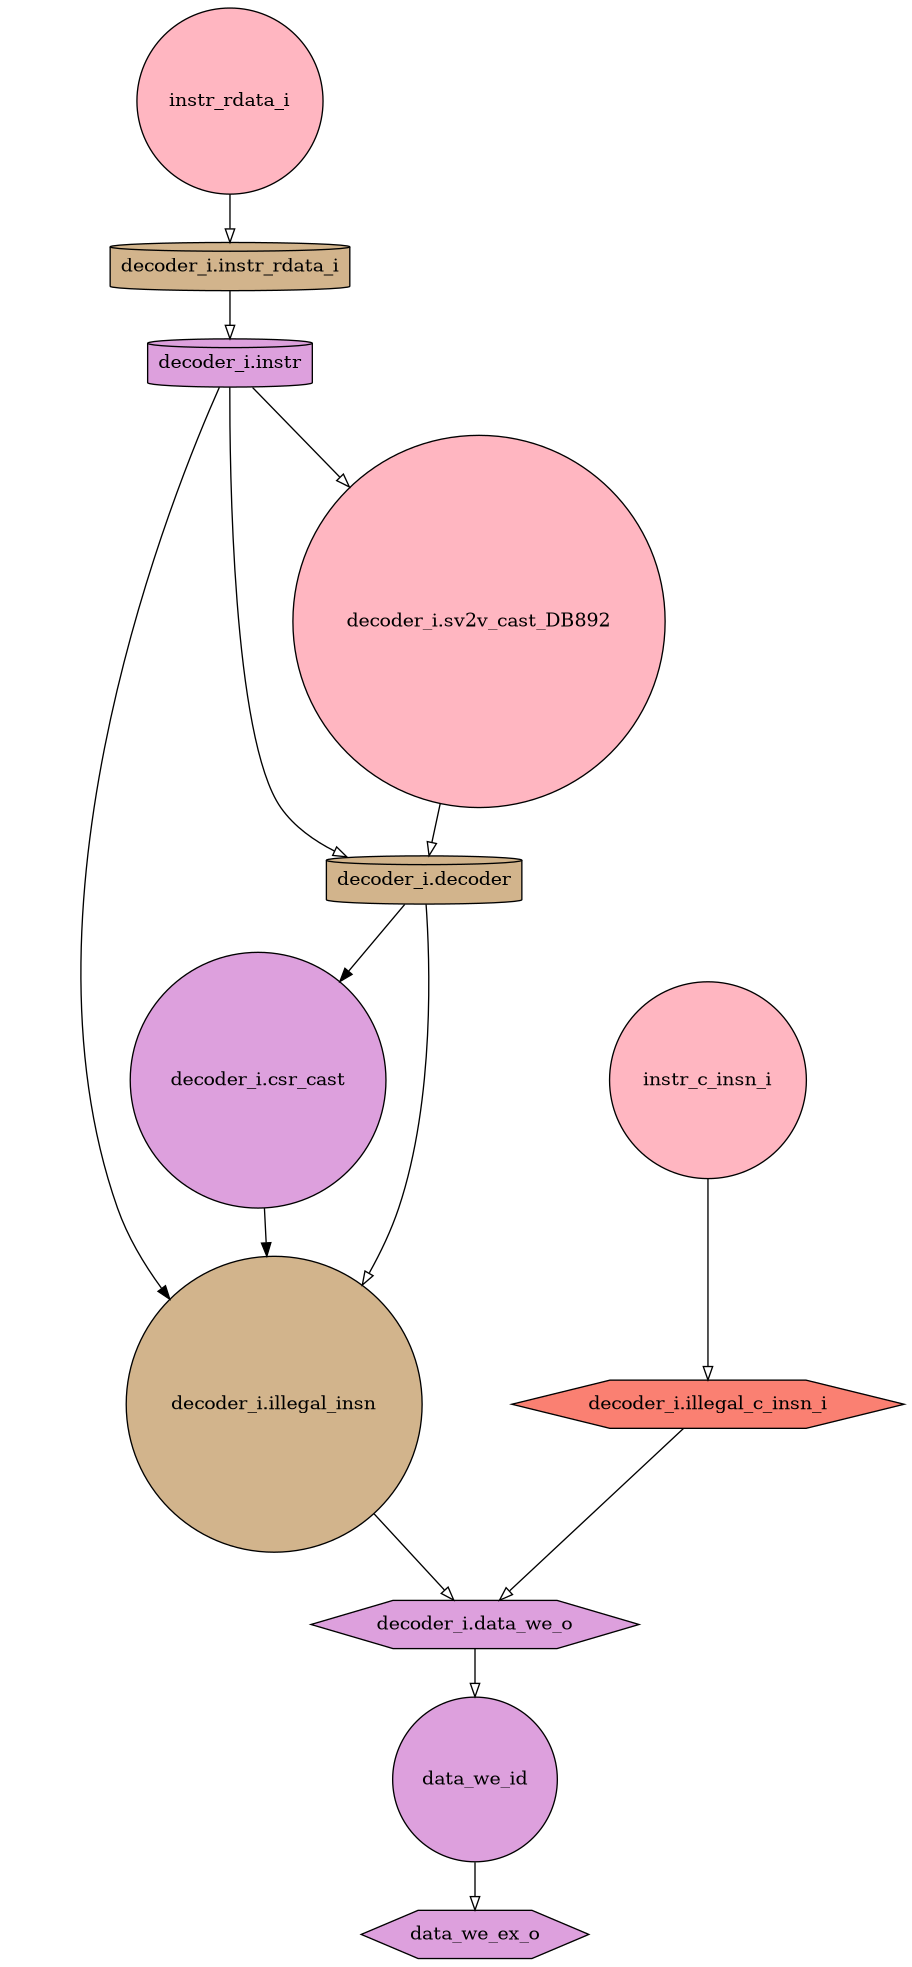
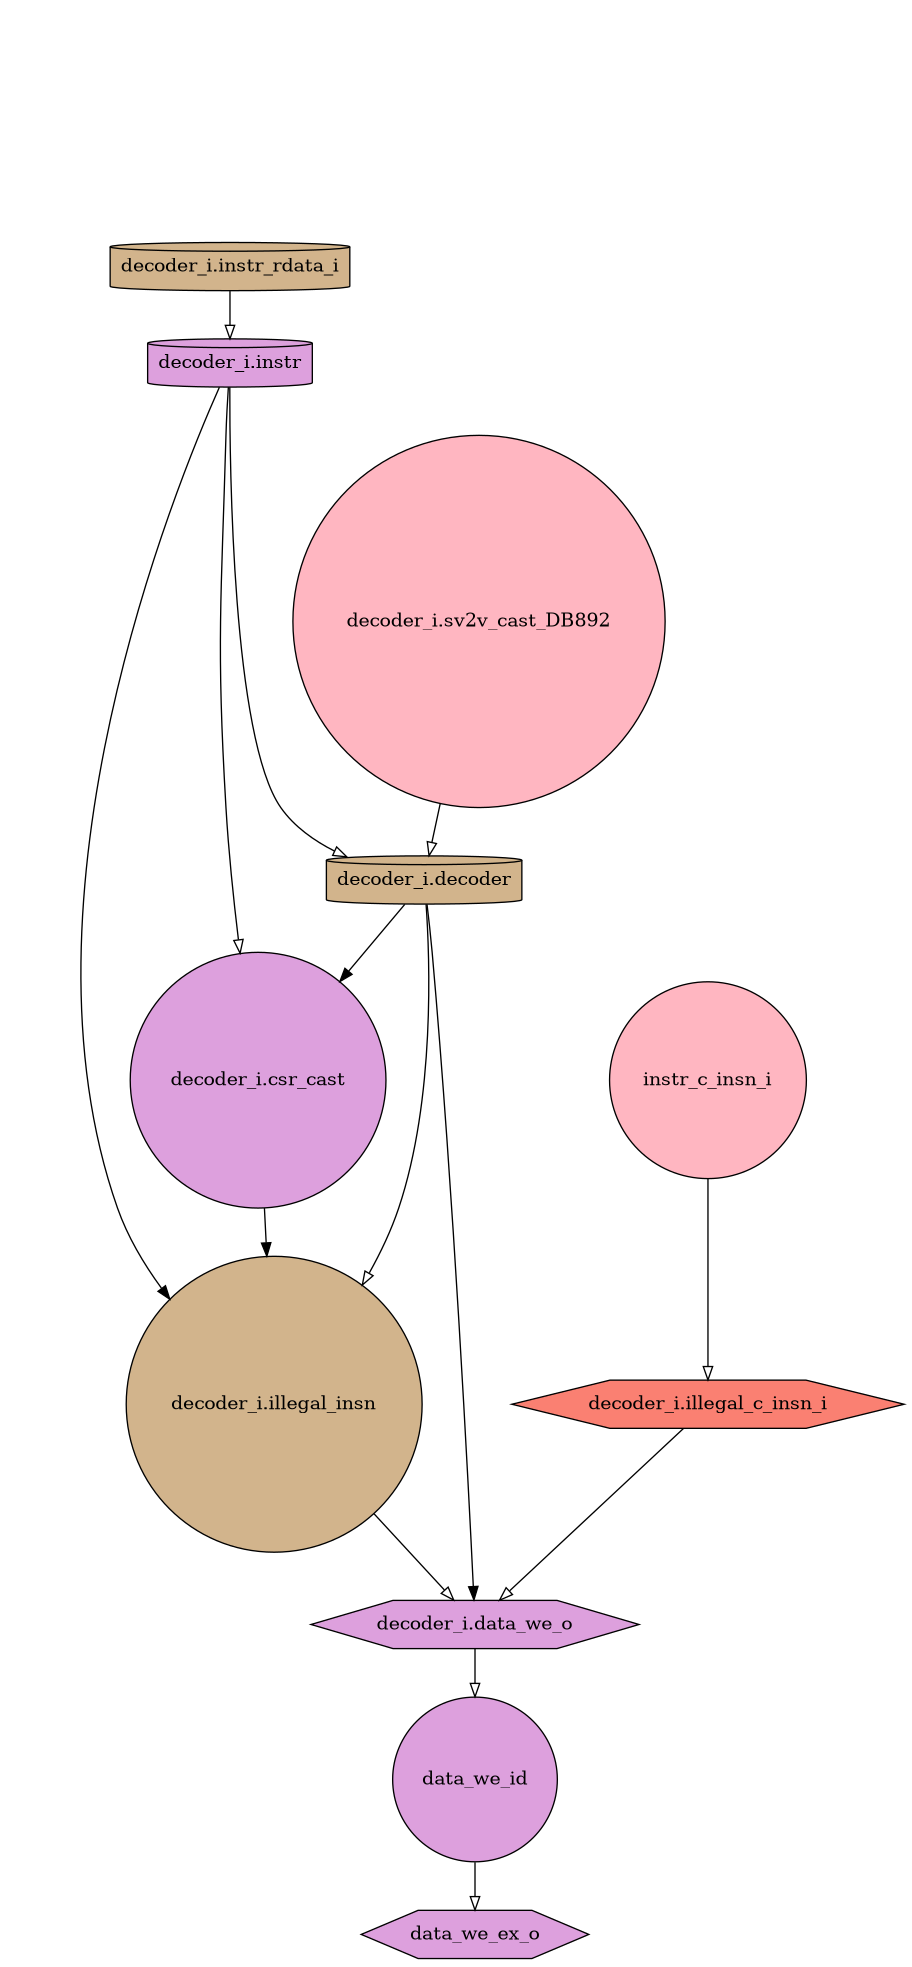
  strict digraph {
    node [complexity=11 fillcolor=plum shape=circle style=filled]
    edge [arrowhead=onormal]
-   instr_rdata_i [fillcolor=lightpink importance=0.0199183754585 rank=0.00181076140532]
    "decoder_i.instr_rdata_i" [fillcolor=tan importance=0.0184224127681 rank=0.0016747647971 shape=cylinder]
    "decoder_i.instr" [complexity=9 importance=0.0165524509866 rank=0.00183916122073 shape=cylinder]
    "decoder_i.illegal_insn" [complexity=3 fillcolor=tan importance=0.010366798844 rank=0.00345559961466]
    n5 [complexity=6 fillcolor=tan importance=0.0141215204165 label="decoder_i.decoder" rank=0.00235358673609 shape=cylinder]
    n6 [complexity=5 importance=0.0118735874928 label="decoder_i.csr_cast" rank=0.00237471749856]
    "decoder_i.illegal_c_insn_i" [complexity=4 fillcolor=salmon importance=0.0126107597164 rank=0.00315268992911 shape=hexagon]
    "decoder_i.data_we_o" [complexity=2 importance=0.00670824838162 rank=0.00335412419081 shape=hexagon]
    data_we_id [complexity=2 importance=0.00501207106749 rank=0.00250603553374]
    n10 [complexity=4 fillcolor=lightpink importance=0.0141067224069 label=instr_c_insn_i rank=0.00352668060172]
    data_we_ex_o [complexity=0 importance=0.00266798081292 rank=0.0 shape=hexagon]
    "decoder_i.sv2v_cast_DB892" [complexity=9 fillcolor=lightpink importance=0.0156174831069 rank=0.00173527590077]
-   instr_rdata_i -> "decoder_i.instr_rdata_i"
    "decoder_i.instr_rdata_i" -> "decoder_i.instr"
    "decoder_i.instr" -> "decoder_i.illegal_insn" [arrowhead=normal]
    "decoder_i.instr" -> n5
-   "decoder_i.instr" -> "decoder_i.sv2v_cast_DB892"
+   "decoder_i.instr" -> n6
    "decoder_i.illegal_insn" -> "decoder_i.data_we_o"
    n5 -> "decoder_i.illegal_insn"
    n5 -> n6 [arrowhead=normal]
+   n5 -> "decoder_i.data_we_o" [arrowhead=normal]
    n6 -> "decoder_i.illegal_insn" [arrowhead=normal]
    "decoder_i.illegal_c_insn_i" -> "decoder_i.data_we_o"
    "decoder_i.data_we_o" -> data_we_id
    data_we_id -> data_we_ex_o
    n10 -> "decoder_i.illegal_c_insn_i"
    "decoder_i.sv2v_cast_DB892" -> n5
  }
